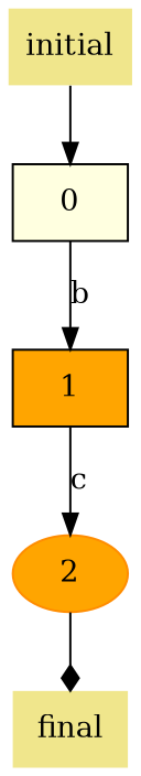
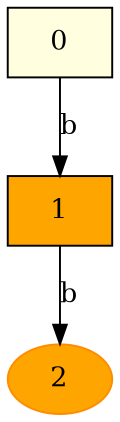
  digraph {
    fontname="DejaVu Serif"
    node [color=black fillcolor=khaki fontname="DejaVu Serif" shape=box style=filled]
    edge [arrowhead=normal fontname="DejaVu Serif"]
    0 [fillcolor=lightyellow]
-   initial [color=darkgreen shape=none]
    1 [fillcolor=orange]
    2 [color=darkorange fillcolor=orange shape=ellipse]
-   final [color=darkgreen shape=none]
    0 -> 1 [label=b]
-   initial -> 0
-   1 -> 2 [label=c]
-   2 -> final [arrowhead=diamond]
+   1 -> 2 [label=b]
  }
